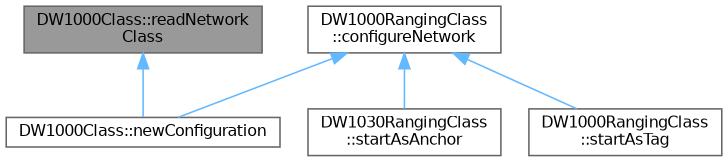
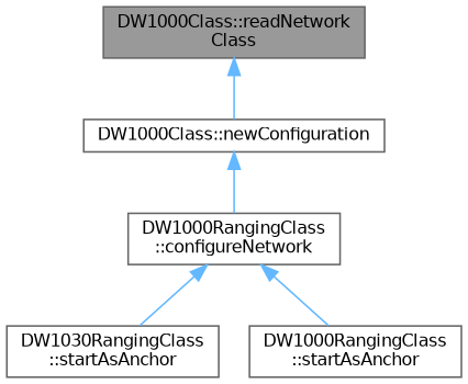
  digraph {
    rankdir=TB
    node [color=grey40 fillcolor=white fontname=Helvetica fontsize=10 shape=box style=filled]
    edge [color=steelblue1 dir=back fontname=Helvetica fontsize=10 labelfontname=Helvetica labelfontsize=10 style=solid]
    n1 [color=gray40 fillcolor=grey60 fontcolor=black height=0.2 label="DW1000Class::readNetwork\lClass" width=0.4]
    n2 [height=0.2 label="DW1000Class::newConfiguration" width=0.4]
    n3 [height=0.2 label="DW1000RangingClass\l::configureNetwork" width=0.4]
    n4 [height=0.2 label="DW1030RangingClass\l::startAsAnchor" width=0.4]
-   n5 [height=0.2 label="DW1000RangingClass\l::startAsTag" width=0.4]
+   n5 [height=0.2 label="DW1000RangingClass\l::startAsAnchor" width=0.4]
    n1 -> n2
-   n3 -> n2
+   n2 -> n3
    n3 -> n4
    n3 -> n5
  }
